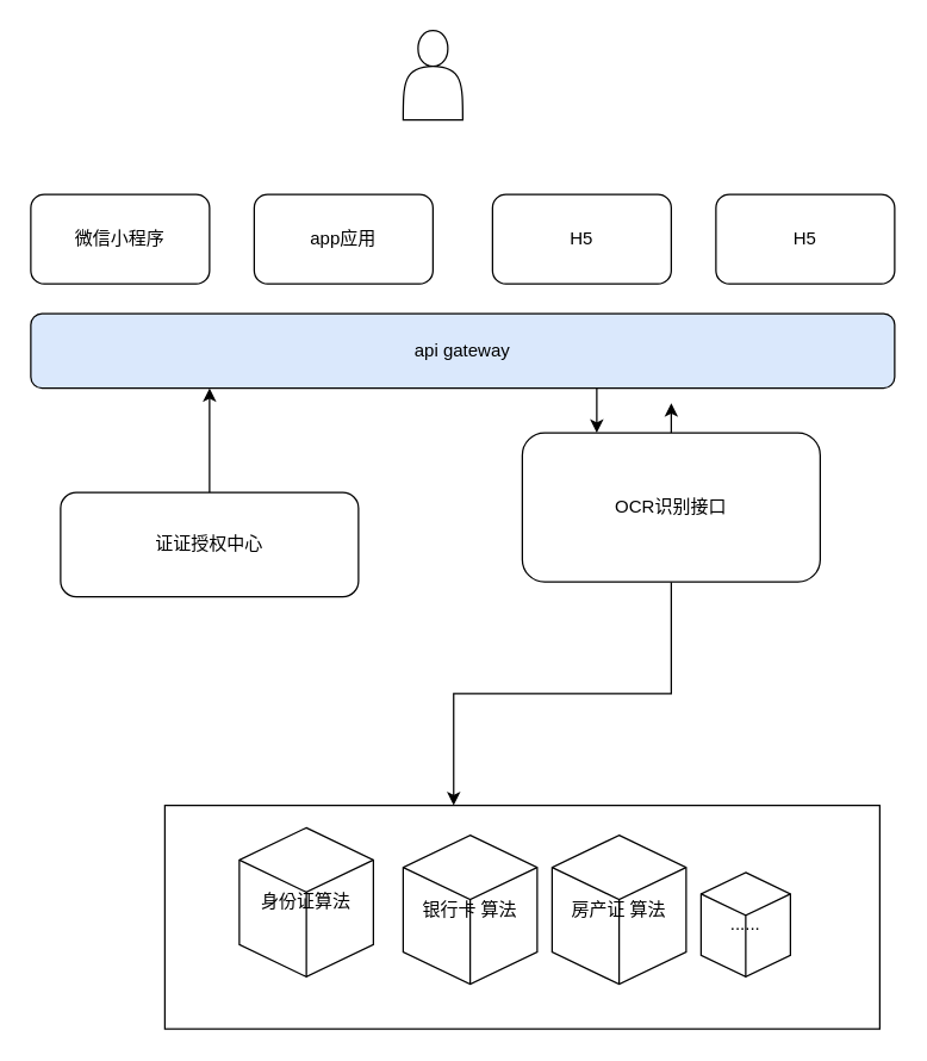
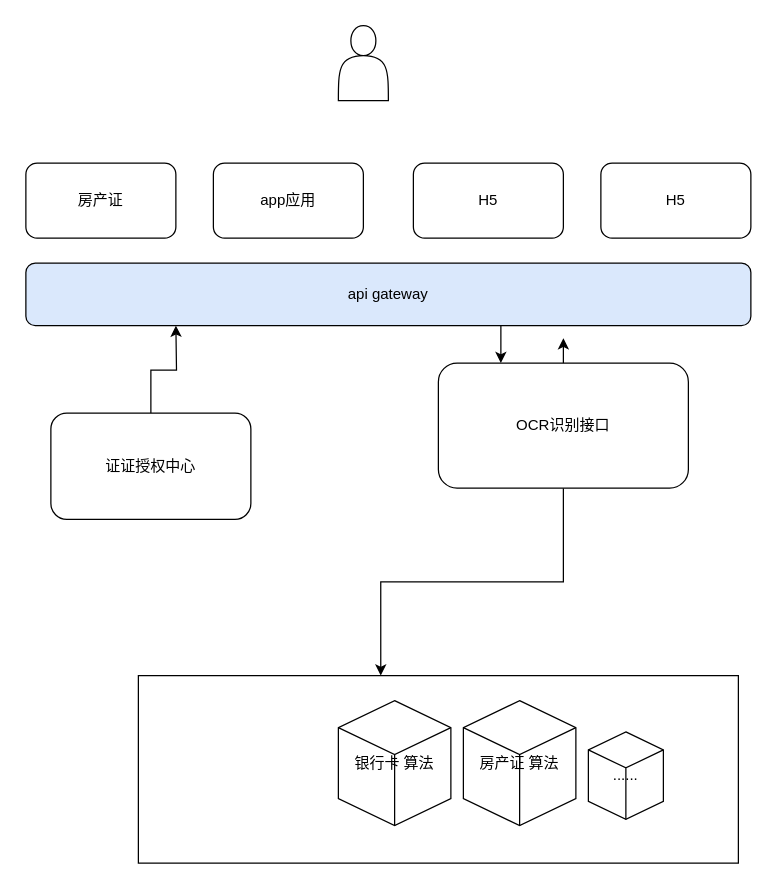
  <mxCell id="0" />
  <mxCell id="1" parent="0" />
  <mxCell id="2" value="" style="shape=actor;whiteSpace=wrap;html=1;" vertex="1" parent="1"><mxGeometry x="270" y="20" width="40" height="60" as="geometry" /></mxCell>
  <mxCell id="3" value="" style="rounded=0;whiteSpace=wrap;html=1;" vertex="1" parent="1"><mxGeometry x="110" y="540" width="480" height="150" as="geometry" /></mxCell>
  <mxCell id="4" value="银行卡 算法" style="html=1;whiteSpace=wrap;shape=isoCube2;backgroundOutline=1;isoAngle=15;" vertex="1" parent="1"><mxGeometry x="270" y="560" width="90" height="100" as="geometry" /></mxCell>
- <mxCell id="5" value="身份证算法" style="html=1;whiteSpace=wrap;shape=isoCube2;backgroundOutline=1;isoAngle=15;" vertex="1" parent="1"><mxGeometry x="160" y="555" width="90" height="100" as="geometry" /></mxCell>
  <mxCell id="6" value="......" style="html=1;whiteSpace=wrap;shape=isoCube2;backgroundOutline=1;isoAngle=15;" vertex="1" parent="1"><mxGeometry x="470" y="585" width="60" height="70" as="geometry" /></mxCell>
  <mxCell id="7" value="房产证 算法" style="html=1;whiteSpace=wrap;shape=isoCube2;backgroundOutline=1;isoAngle=15;" vertex="1" parent="1"><mxGeometry x="370" y="560" width="90" height="100" as="geometry" /></mxCell>
  <mxCell id="8" style="edgeStyle=orthogonalEdgeStyle;rounded=0;orthogonalLoop=1;jettySize=auto;html=1;exitX=0.5;exitY=1;exitDx=0;exitDy=0;entryX=0.404;entryY=0;entryDx=0;entryDy=0;entryPerimeter=0;" edge="1" parent="1" source="10" target="3"><mxGeometry relative="1" as="geometry" /></mxCell>
  <mxCell id="9" style="edgeStyle=orthogonalEdgeStyle;rounded=0;orthogonalLoop=1;jettySize=auto;html=1;" edge="1" parent="1" source="10"><mxGeometry relative="1" as="geometry"><mxPoint x="450" y="270" as="targetPoint" /></mxGeometry></mxCell>
  <mxCell id="10" value="OCR识别接口" style="rounded=1;whiteSpace=wrap;html=1;" vertex="1" parent="1"><mxGeometry x="350" y="290" width="200" height="100" as="geometry" /></mxCell>
  <mxCell id="11" value="api gateway" style="rounded=1;whiteSpace=wrap;html=1;fillColor=#dae8fc;" vertex="1" parent="1"><mxGeometry x="20" y="210" width="580" height="50" as="geometry" /></mxCell>
- <mxCell id="12" value="微信小程序" style="rounded=1;whiteSpace=wrap;html=1;" vertex="1" parent="1"><mxGeometry x="20" y="130" width="120" height="60" as="geometry" /></mxCell>
+ <mxCell id="12" value="房产证" style="rounded=1;whiteSpace=wrap;html=1;" vertex="1" parent="1"><mxGeometry x="20" y="130" width="120" height="60" as="geometry" /></mxCell>
  <mxCell id="13" value="app应用" style="rounded=1;whiteSpace=wrap;html=1;" vertex="1" parent="1"><mxGeometry x="170" y="130" width="120" height="60" as="geometry" /></mxCell>
  <mxCell id="14" value="H5" style="rounded=1;whiteSpace=wrap;html=1;" vertex="1" parent="1"><mxGeometry x="480" y="130" width="120" height="60" as="geometry" /></mxCell>
  <mxCell id="15" value="H5" style="rounded=1;whiteSpace=wrap;html=1;" vertex="1" parent="1"><mxGeometry x="330" y="130" width="120" height="60" as="geometry" /></mxCell>
  <mxCell id="16" style="edgeStyle=orthogonalEdgeStyle;rounded=0;orthogonalLoop=1;jettySize=auto;html=1;" edge="1" parent="1" source="17"><mxGeometry relative="1" as="geometry"><mxPoint x="140" y="260" as="targetPoint" /></mxGeometry></mxCell>
- <mxCell id="17" value="证证授权中心" style="rounded=1;whiteSpace=wrap;html=1;" vertex="1" parent="1"><mxGeometry x="40" y="330" width="200" height="70" as="geometry" /></mxCell>
+ <mxCell id="17" value="证证授权中心" style="rounded=1;whiteSpace=wrap;html=1;" vertex="1" parent="1"><mxGeometry x="40" y="330" width="160" height="85" as="geometry" /></mxCell>
  <mxCell id="18" value="" style="endArrow=classic;html=1;" edge="1" parent="1" target="11"><mxGeometry width="50" height="50" relative="1" as="geometry"><mxPoint x="400" y="260" as="sourcePoint" /><mxPoint x="450" y="210" as="targetPoint" /></mxGeometry></mxCell>
  <mxCell id="19" value="" style="endArrow=classic;html=1;entryX=0.25;entryY=0;entryDx=0;entryDy=0;" edge="1" parent="1" target="10"><mxGeometry width="50" height="50" relative="1" as="geometry"><mxPoint x="400" y="260" as="sourcePoint" /><mxPoint x="450" y="210" as="targetPoint" /></mxGeometry></mxCell>
